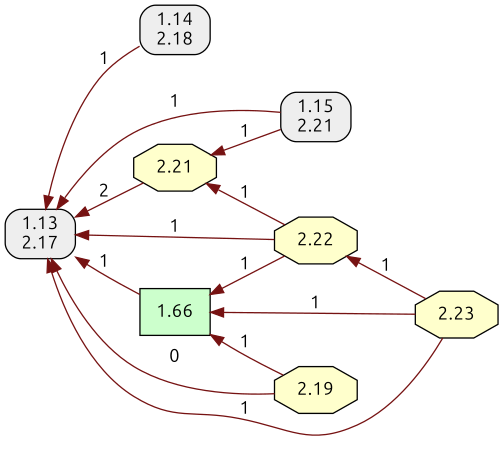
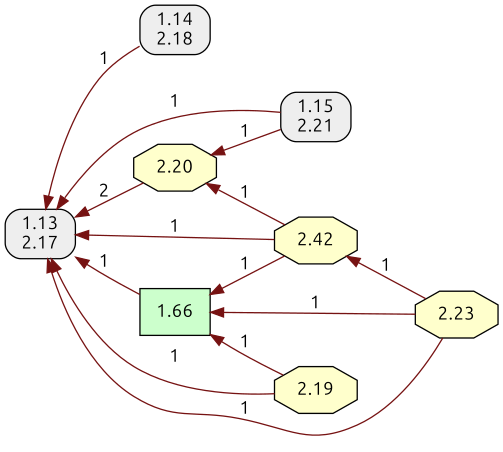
  digraph {
    fontname=Ubuntu
    rankdir=RL
    node [fillcolor="#FFFFCC" fontname=Ubuntu shape=box style=filled]
    edge [color="#761212" fontname=Ubuntu style=filled]
    "1.13\n2.17" [fillcolor="#EEEEEE" style="filled,rounded"]
    "1.14\n2.18" [fillcolor="#EEEEEE" style="filled,rounded"]
    "1.15\n2.21" [fillcolor="#EEEEEE" style="filled,rounded"]
-   2.20 [shape=octagon label=2.21]
+   2.20 [shape=octagon]
    n5 [fillcolor="#CCFFCC" label=1.66]
    2.19 [shape=octagon]
-   2.22 [shape=octagon]
+   2.22 [shape=octagon label=2.42]
    2.23 [shape=octagon]
    "1.14\n2.18" -> "1.13\n2.17" [label=1]
    "1.15\n2.21" -> "1.13\n2.17" [label=1]
    "1.15\n2.21" -> 2.20 [label=1]
    2.20 -> "1.13\n2.17" [label=2]
    n5 -> "1.13\n2.17" [label=1]
-   2.19 -> "1.13\n2.17" [label=0]
+   2.19 -> "1.13\n2.17" [label=1]
    2.19 -> n5 [label=1]
    2.22 -> "1.13\n2.17" [label=1]
    2.22 -> 2.20 [label=1]
    2.22 -> n5 [label=1]
    2.23 -> "1.13\n2.17" [label=1]
    2.23 -> n5 [label=1]
    2.23 -> 2.22 [label=1]
  }
